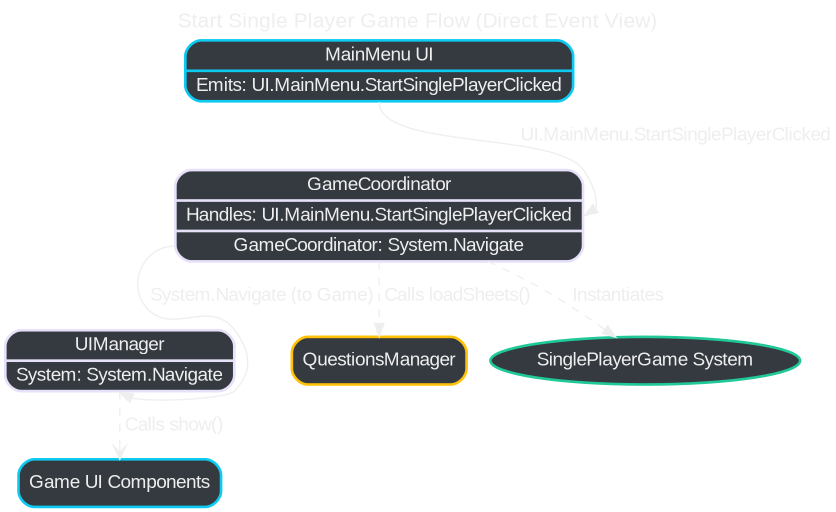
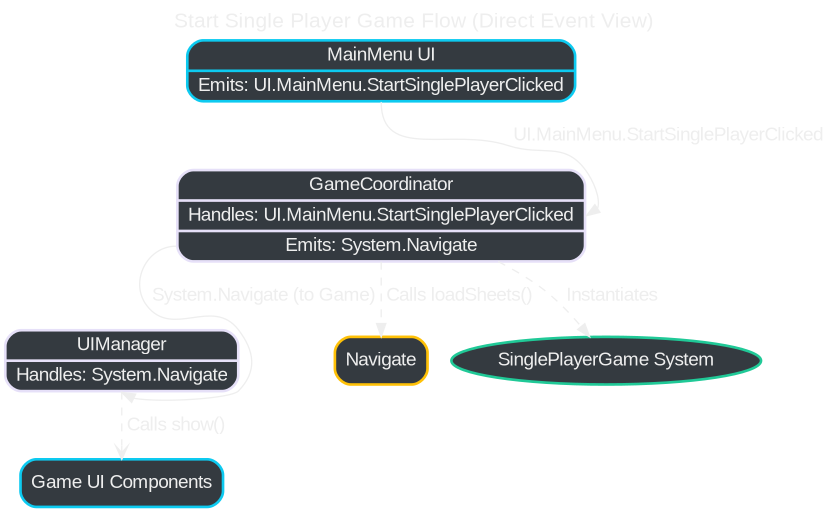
  digraph {
    fontcolor="#eeeeee"
    fontname=Arial
    fontsize=16
    label="Start Single Player Game Flow (Direct Event View)"
    labelloc=t
    rankdir=TD
    node [color="#0dcaf0" fillcolor="#343a40" fontcolor="#eeeeee" fontname=Arial penwidth=2 shape=record style="rounded,filled"]
    edge [color="#eeeeee" fontcolor="#eeeeee" fontname=Arial style=dashed]
    n1 [label="{ MainMenu UI | {<emits_ui> Emits: UI.MainMenu.StartSinglePlayerClicked} }"]
-   n2 [color="#e6e0f8" label="{ GameCoordinator | {<handles_ui> Handles: UI.MainMenu.StartSinglePlayerClicked} | {<emits_nav> GameCoordinator: System.Navigate} }"]
-   n3 [color="#e6e0f8" label="{ UIManager | {<handles_nav> System: System.Navigate} }"]
-   n4 [color="#ffc107" label=QuestionsManager shape=box]
+   n2 [color="#e6e0f8" label="{ GameCoordinator | {<handles_ui> Handles: UI.MainMenu.StartSinglePlayerClicked} | {<emits_nav> Emits: System.Navigate} }"]
+   n3 [color="#e6e0f8" label="{ UIManager | {<handles_nav> Handles: System.Navigate} }"]
+   n4 [color="#ffc107" label=Navigate shape=box]
    n5 [color="#20c997" label="SinglePlayerGame System" shape=ellipse]
    n6 [label="Game UI Components" shape=box]
    n1 -> n2 [headport=handles_ui label=" UI.MainMenu.StartSinglePlayerClicked" tailport=emits_ui style=""]
    n2 -> n3 [headport=handles_nav label=" System.Navigate (to Game)" tailport=emits_nav style=""]
    n2 -> n4 [label=" Calls loadSheets()"]
    n2 -> n5 [label=" Instantiates"]
    n3 -> n6 [arrowhead=open label=" Calls show()"]
  }
